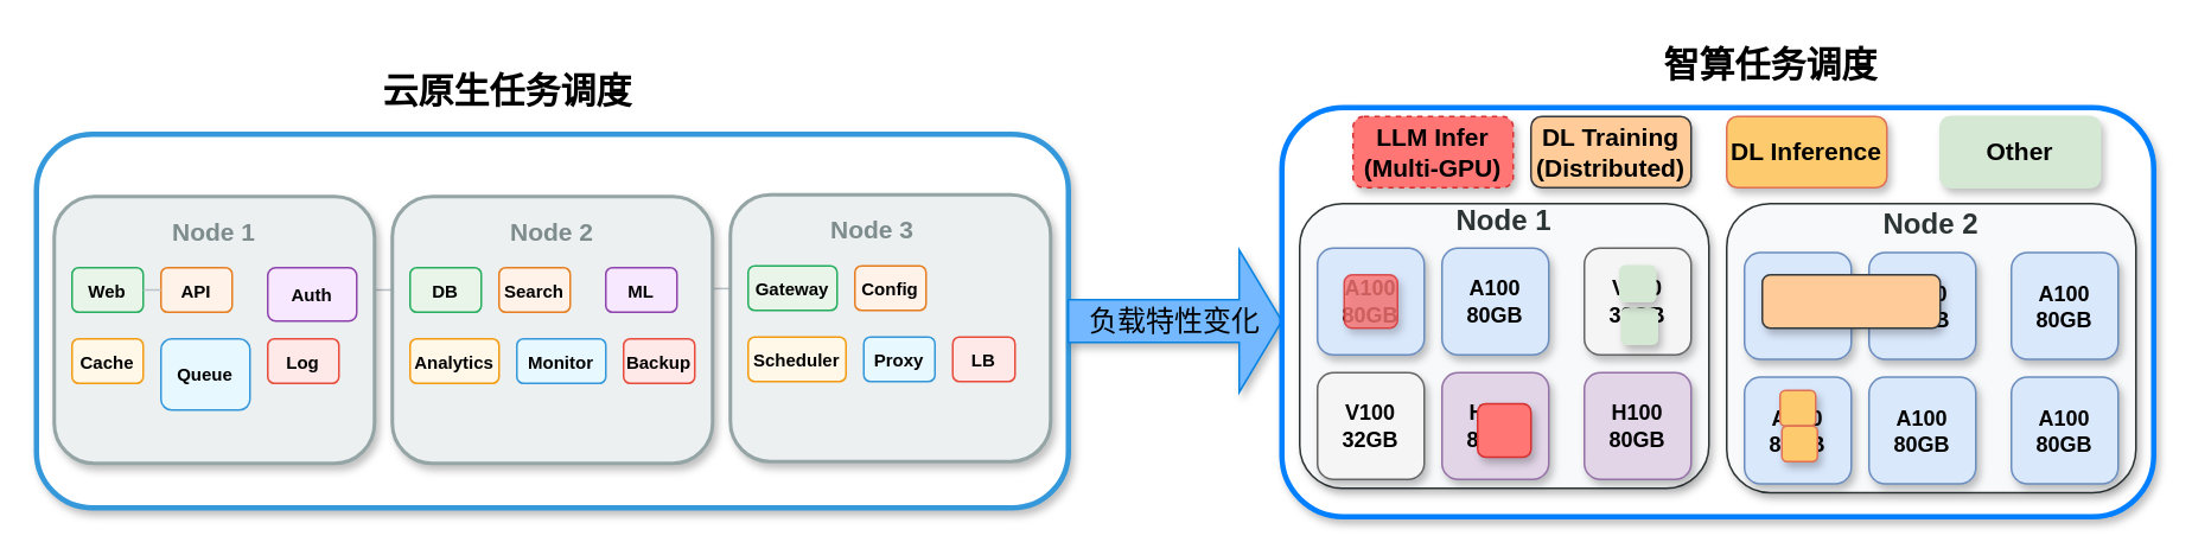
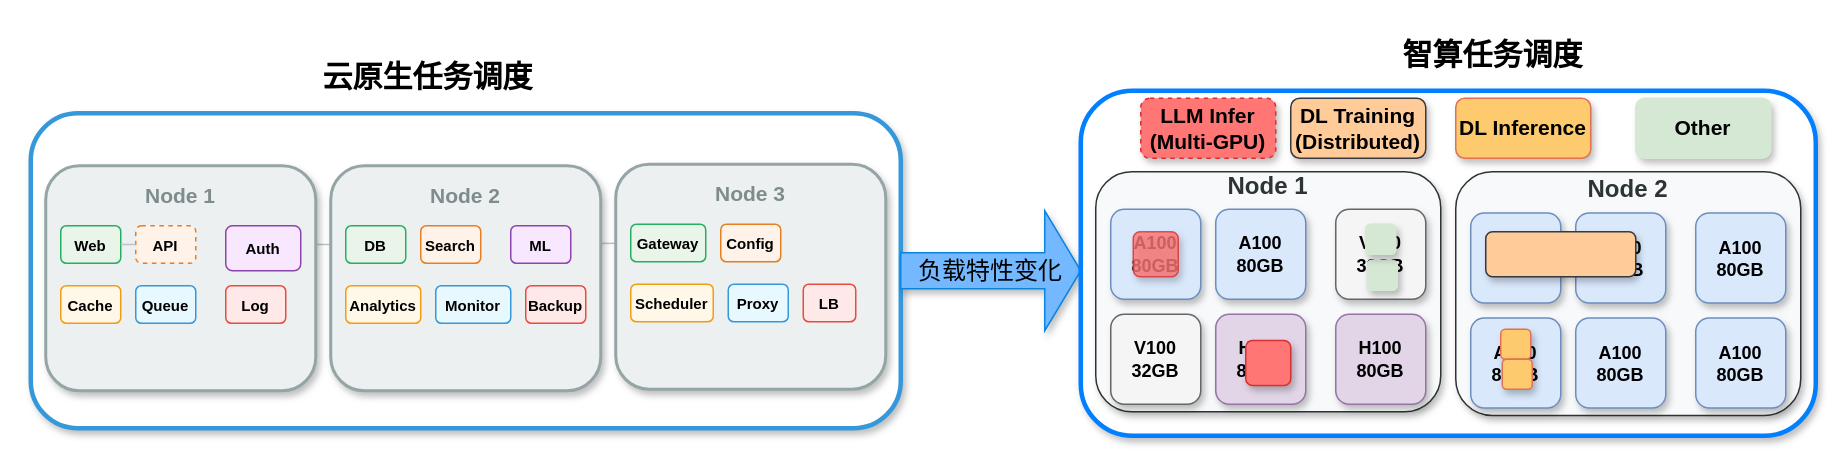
  <mxCell id="0" />
  <mxCell id="1" parent="0" />
  <mxCell id="2" value="" style="rounded=1;whiteSpace=wrap;html=1;fillColor=#ffffff;strokeColor=#3498db;strokeWidth=3;shadow=1;" parent="1" vertex="1"><mxGeometry x="20" y="75" width="580" height="210" as="geometry" /></mxCell>
  <mxCell id="3" value="&lt;font style=&quot;color: rgb(0, 0, 0);&quot;&gt;云原生任务调度&lt;/font&gt;" style="text;html=1;strokeColor=none;fillColor=none;align=center;verticalAlign=middle;whiteSpace=wrap;rounded=0;fontSize=20;fontStyle=1;fontColor=#3498db;" parent="1" vertex="1"><mxGeometry x="160" y="35" width="250" height="30" as="geometry" /></mxCell>
  <mxCell id="4" value="&lt;span style=&quot;font-size: 16px;&quot;&gt;负载特性变化&lt;/span&gt;" style="shape=singleArrow;whiteSpace=wrap;html=1;fillColor=#74b9ff;strokeColor=#0984e3;shadow=1;" parent="1" vertex="1"><mxGeometry x="600" y="140" width="120" height="80" as="geometry" /></mxCell>
  <mxCell id="5" value="" style="rounded=1;whiteSpace=wrap;html=1;fillColor=#ffffff;strokeColor=#007FFF;strokeWidth=3;shadow=1;" parent="1" vertex="1"><mxGeometry x="720" y="60" width="490" height="230" as="geometry" /></mxCell>
  <mxCell id="6" value="&lt;font style=&quot;color: rgb(0, 0, 0);&quot;&gt;智算任务调度&lt;/font&gt;" style="text;html=1;strokeColor=none;fillColor=none;align=center;verticalAlign=middle;whiteSpace=wrap;rounded=0;fontSize=20;fontStyle=1;fontColor=#e74c3c;" parent="1" vertex="1"><mxGeometry x="870" y="20" width="250" height="30" as="geometry" /></mxCell>
  <mxCell id="7" value="" style="rounded=1;whiteSpace=wrap;html=1;fillColor=#f8f9fa;strokeColor=#2d3436;strokeWidth=1;shadow=1;" parent="1" vertex="1"><mxGeometry x="730" y="114" width="230" height="160" as="geometry" /></mxCell>
  <mxCell id="8" value="Node 1" style="text;html=1;strokeColor=none;fillColor=none;align=center;verticalAlign=middle;whiteSpace=wrap;rounded=0;fontSize=16;fontStyle=1;fontColor=#2d3436;" parent="1" vertex="1"><mxGeometry x="795" y="110" width="100" height="25" as="geometry" /></mxCell>
  <mxCell id="9" value="&lt;font style=&quot;color: rgb(0, 0, 0);&quot;&gt;A100&lt;br&gt;80GB&lt;/font&gt;" style="rounded=1;whiteSpace=wrap;html=1;fillColor=#dae8fc;strokeColor=#6c8ebf;fontSize=12;fontStyle=1;shadow=1;" parent="1" vertex="1"><mxGeometry x="740" y="139" width="60" height="60" as="geometry" /></mxCell>
  <mxCell id="10" value="&lt;font style=&quot;color: rgb(0, 0, 0);&quot;&gt;A100&lt;br&gt;80GB&lt;/font&gt;" style="rounded=1;whiteSpace=wrap;html=1;fillColor=#dae8fc;strokeColor=#6c8ebf;fontSize=12;fontStyle=1;shadow=1;" parent="1" vertex="1"><mxGeometry x="810" y="139" width="60" height="60" as="geometry" /></mxCell>
  <mxCell id="11" value="&lt;font style=&quot;color: rgb(0, 0, 0);&quot;&gt;V100&lt;br&gt;32GB&lt;/font&gt;" style="rounded=1;whiteSpace=wrap;html=1;fillColor=#f5f5f5;strokeColor=#666666;fontSize=12;fontStyle=1;fontColor=#333333;shadow=1;" parent="1" vertex="1"><mxGeometry x="890" y="139" width="60" height="60" as="geometry" /></mxCell>
  <mxCell id="12" value="&lt;font style=&quot;color: rgb(0, 0, 0);&quot;&gt;V100&lt;br&gt;32GB&lt;/font&gt;" style="rounded=1;whiteSpace=wrap;html=1;fillColor=#f5f5f5;strokeColor=#666666;fontSize=12;fontStyle=1;fontColor=#333333;shadow=1;" parent="1" vertex="1"><mxGeometry x="740" y="209" width="60" height="60" as="geometry" /></mxCell>
  <mxCell id="13" value="&lt;font style=&quot;color: rgb(0, 0, 0);&quot;&gt;H100&lt;br&gt;80GB&lt;/font&gt;" style="rounded=1;whiteSpace=wrap;html=1;fillColor=#e1d5e7;strokeColor=#9673a6;fontSize=12;fontStyle=1;shadow=1;" parent="1" vertex="1"><mxGeometry x="810" y="209" width="60" height="60" as="geometry" /></mxCell>
  <mxCell id="14" value="&lt;font style=&quot;color: rgb(0, 0, 0);&quot;&gt;H100&lt;br&gt;80GB&lt;/font&gt;" style="rounded=1;whiteSpace=wrap;html=1;fillColor=#e1d5e7;strokeColor=#9673a6;fontSize=12;fontStyle=1;shadow=1;" parent="1" vertex="1"><mxGeometry x="890" y="209" width="60" height="60" as="geometry" /></mxCell>
  <mxCell id="15" value="" style="rounded=1;whiteSpace=wrap;html=1;fillColor=#f8f9fa;strokeColor=#2d3436;strokeWidth=1;shadow=1;" parent="1" vertex="1"><mxGeometry x="970" y="114" width="230" height="162.5" as="geometry" /></mxCell>
  <mxCell id="16" value="Node 2" style="text;html=1;strokeColor=none;fillColor=none;align=center;verticalAlign=middle;whiteSpace=wrap;rounded=0;fontSize=16;fontStyle=1;fontColor=#2d3436;" parent="1" vertex="1"><mxGeometry x="1035" y="112.5" width="100" height="25" as="geometry" /></mxCell>
  <mxCell id="17" value="&lt;font style=&quot;color: rgb(0, 0, 0);&quot;&gt;A100&lt;br&gt;80GB&lt;/font&gt;" style="rounded=1;whiteSpace=wrap;html=1;fillColor=#dae8fc;strokeColor=#6c8ebf;fontSize=12;fontStyle=1;shadow=1;" parent="1" vertex="1"><mxGeometry x="980" y="141.5" width="60" height="60" as="geometry" /></mxCell>
  <mxCell id="18" value="&lt;font style=&quot;color: rgb(0, 0, 0);&quot;&gt;A100&lt;br&gt;80GB&lt;/font&gt;" style="rounded=1;whiteSpace=wrap;html=1;fillColor=#dae8fc;strokeColor=#6c8ebf;fontSize=12;fontStyle=1;shadow=1;" parent="1" vertex="1"><mxGeometry x="1050" y="141.5" width="60" height="60" as="geometry" /></mxCell>
  <mxCell id="19" value="&lt;font style=&quot;color: rgb(0, 0, 0);&quot;&gt;A100&lt;br&gt;80GB&lt;/font&gt;" style="rounded=1;whiteSpace=wrap;html=1;fillColor=#dae8fc;strokeColor=#6c8ebf;fontSize=12;fontStyle=1;shadow=1;" parent="1" vertex="1"><mxGeometry x="1130" y="141.5" width="60" height="60" as="geometry" /></mxCell>
  <mxCell id="20" value="&lt;font style=&quot;color: rgb(0, 0, 0);&quot;&gt;A100&lt;br&gt;80GB&lt;/font&gt;" style="rounded=1;whiteSpace=wrap;html=1;fillColor=#dae8fc;strokeColor=#6c8ebf;fontSize=12;fontStyle=1;shadow=1;" parent="1" vertex="1"><mxGeometry x="980" y="211.5" width="60" height="60" as="geometry" /></mxCell>
  <mxCell id="21" value="&lt;font style=&quot;color: rgb(0, 0, 0);&quot;&gt;A100&lt;br&gt;80GB&lt;/font&gt;" style="rounded=1;whiteSpace=wrap;html=1;fillColor=#dae8fc;strokeColor=#6c8ebf;fontSize=12;fontStyle=1;shadow=1;" parent="1" vertex="1"><mxGeometry x="1050" y="211.5" width="60" height="60" as="geometry" /></mxCell>
  <mxCell id="22" value="&lt;font style=&quot;color: rgb(0, 0, 0);&quot;&gt;A100&lt;br&gt;80GB&lt;/font&gt;" style="rounded=1;whiteSpace=wrap;html=1;fillColor=#dae8fc;strokeColor=#6c8ebf;fontSize=12;fontStyle=1;shadow=1;" parent="1" vertex="1"><mxGeometry x="1130" y="211.5" width="60" height="60" as="geometry" /></mxCell>
  <mxCell id="23" value="&lt;font style=&quot;color: rgb(0, 0, 0);&quot;&gt;LLM Infer&lt;br&gt;(Multi-GPU)&lt;/font&gt;" style="rounded=1;whiteSpace=wrap;html=1;fillColor=#ff7675;strokeColor=#d63031;fontSize=14;fontStyle=1;fontColor=#ffffff;shadow=1;dashed=1;" parent="1" vertex="1"><mxGeometry x="760" y="65" width="90" height="40" as="geometry" /></mxCell>
  <mxCell id="24" value="&lt;font style=&quot;color: rgb(0, 0, 0);&quot;&gt;DL Training&lt;br&gt;(Distributed)&lt;/font&gt;" style="rounded=1;whiteSpace=wrap;html=1;fillColor=#ffcc99;strokeColor=#36393d;fontSize=14;fontStyle=1;shadow=1;" parent="1" vertex="1"><mxGeometry x="860" y="65" width="90" height="40" as="geometry" /></mxCell>
  <mxCell id="25" value="&lt;font color=&quot;#000000&quot;&gt;DL Inference&lt;/font&gt;" style="rounded=1;whiteSpace=wrap;html=1;fillColor=#fdcb6e;strokeColor=#e17055;fontSize=14;fontStyle=1;fontColor=#ffffff;shadow=1;" parent="1" vertex="1"><mxGeometry x="970" y="65" width="90" height="40" as="geometry" /></mxCell>
  <mxCell id="26" value="&lt;font color=&quot;#000000&quot;&gt;Other&lt;/font&gt;" style="rounded=1;whiteSpace=wrap;html=1;fillColor=#D5E8D4;strokeColor=#D5E8D4;fontSize=14;fontStyle=1;fontColor=#ffffff;shadow=1;" parent="1" vertex="1"><mxGeometry x="1090" y="65" width="90" height="40" as="geometry" /></mxCell>
  <mxCell id="27" value="" style="rounded=1;whiteSpace=wrap;html=1;fillColor=#ff7675;strokeColor=#d63031;fontSize=14;fontStyle=1;fontColor=#ffffff;shadow=1;opacity=80;" vertex="1" parent="1"><mxGeometry x="755" y="154" width="30" height="30" as="geometry" /></mxCell>
  <mxCell id="28" value="" style="rounded=1;whiteSpace=wrap;html=1;fillColor=#ff7675;strokeColor=#d63031;fontSize=14;fontStyle=1;fontColor=#ffffff;shadow=1;" vertex="1" parent="1"><mxGeometry x="830" y="226.5" width="30" height="30" as="geometry" /></mxCell>
  <mxCell id="29" value="" style="rounded=1;whiteSpace=wrap;html=1;fillColor=#ffcc99;strokeColor=#36393d;fontSize=14;fontStyle=1;shadow=1;" vertex="1" parent="1"><mxGeometry x="990" y="154" width="100" height="30" as="geometry" /></mxCell>
  <mxCell id="30" value="" style="rounded=1;whiteSpace=wrap;html=1;fillColor=#fdcb6e;strokeColor=#e17055;fontSize=14;fontStyle=1;fontColor=#ffffff;shadow=1;" vertex="1" parent="1"><mxGeometry x="1000" y="219" width="20" height="20" as="geometry" /></mxCell>
  <mxCell id="31" value="" style="rounded=1;whiteSpace=wrap;html=1;fillColor=#fdcb6e;strokeColor=#e17055;fontSize=14;fontStyle=1;fontColor=#ffffff;shadow=1;" vertex="1" parent="1"><mxGeometry x="1001" y="239" width="20" height="20" as="geometry" /></mxCell>
  <mxCell id="32" value="" style="rounded=1;whiteSpace=wrap;html=1;fillColor=#D5E8D4;strokeColor=#D5E8D4;fontSize=14;fontStyle=1;fontColor=#ffffff;shadow=1;" vertex="1" parent="1"><mxGeometry x="911" y="173" width="20" height="20" as="geometry" /></mxCell>
  <mxCell id="33" value="" style="rounded=1;whiteSpace=wrap;html=1;fillColor=#D5E8D4;strokeColor=#D5E8D4;fontSize=14;fontStyle=1;fontColor=#ffffff;shadow=1;" vertex="1" parent="1"><mxGeometry x="910" y="149" width="20" height="20" as="geometry" /></mxCell>
  <mxCell id="34" value="" style="group" vertex="1" connectable="0" parent="1"><mxGeometry x="30" y="109" width="560" height="151" as="geometry" /></mxCell>
  <mxCell id="35" value="" style="endArrow=diamond;html=1;rounded=1;strokeWidth=1;strokeColor=#bdc3c7;curved=1;" parent="34" source="41" target="50" edge="1"><mxGeometry width="50" height="50" relative="1" as="geometry"><mxPoint x="300" y="151" as="sourcePoint" /><mxPoint x="350" y="101" as="targetPoint" /></mxGeometry></mxCell>
  <mxCell id="36" value="" style="endArrow=none;html=1;rounded=1;strokeWidth=1;strokeColor=#bdc3c7;curved=1;" parent="34" source="51" target="59" edge="1"><mxGeometry width="50" height="50" relative="1" as="geometry"><mxPoint x="300" y="151" as="sourcePoint" /><mxPoint x="350" y="101" as="targetPoint" /></mxGeometry></mxCell>
  <mxCell id="37" value="" style="group" vertex="1" connectable="0" parent="34"><mxGeometry y="1" width="180" height="150" as="geometry" /></mxCell>
  <mxCell id="38" value="" style="rounded=1;whiteSpace=wrap;html=1;fillColor=#ecf0f1;strokeColor=#95a5a6;strokeWidth=2;shadow=1;" parent="37" vertex="1"><mxGeometry width="180" height="150" as="geometry" /></mxCell>
  <mxCell id="39" value="Node 1" style="text;html=1;strokeColor=none;fillColor=none;align=center;verticalAlign=middle;whiteSpace=wrap;rounded=0;fontSize=14;fontStyle=1;fontColor=#7f8c8d;" parent="37" vertex="1"><mxGeometry x="50" y="10" width="80" height="20" as="geometry" /></mxCell>
  <mxCell id="40" value="Web" style="rounded=1;whiteSpace=wrap;html=1;fillColor=#e8f5e8;strokeColor=#27ae60;fontSize=10;fontStyle=1;" parent="37" vertex="1"><mxGeometry x="10" y="40" width="40" height="25" as="geometry" /></mxCell>
- <mxCell id="41" value="API" style="rounded=1;whiteSpace=wrap;html=1;fillColor=#fff2e8;strokeColor=#e67e22;fontSize=10;fontStyle=1;" parent="37" vertex="1"><mxGeometry x="60" y="40" width="40" height="25" as="geometry" /></mxCell>
+ <mxCell id="41" value="API" style="rounded=1;whiteSpace=wrap;html=1;fillColor=#fff2e8;strokeColor=#e67e22;fontSize=10;fontStyle=1;dashed=1;" parent="37" vertex="1"><mxGeometry x="60" y="40" width="40" height="25" as="geometry" /></mxCell>
  <mxCell id="42" value="Auth" style="rounded=1;whiteSpace=wrap;html=1;fillColor=#f8e8ff;strokeColor=#8e44ad;fontSize=10;fontStyle=1;" parent="37" vertex="1"><mxGeometry x="120" y="40" width="50" height="30" as="geometry" /></mxCell>
  <mxCell id="43" value="Cache" style="rounded=1;whiteSpace=wrap;html=1;fillColor=#fff8e8;strokeColor=#f39c12;fontSize=10;fontStyle=1;" parent="37" vertex="1"><mxGeometry x="10" y="80" width="40" height="25" as="geometry" /></mxCell>
- <mxCell id="44" value="Queue" style="rounded=1;whiteSpace=wrap;html=1;fillColor=#e8f8ff;strokeColor=#3498db;fontSize=10;fontStyle=1;" parent="37" vertex="1"><mxGeometry x="60" y="80" width="50" height="40" as="geometry" /></mxCell>
+ <mxCell id="44" value="Queue" style="rounded=1;whiteSpace=wrap;html=1;fillColor=#e8f8ff;strokeColor=#3498db;fontSize=10;fontStyle=1;" parent="37" vertex="1"><mxGeometry x="60" y="80" width="40" height="25" as="geometry" /></mxCell>
  <mxCell id="45" value="Log" style="rounded=1;whiteSpace=wrap;html=1;fillColor=#ffe8e8;strokeColor=#e74c3c;fontSize=10;fontStyle=1;" parent="37" vertex="1"><mxGeometry x="120" y="80" width="40" height="25" as="geometry" /></mxCell>
  <mxCell id="46" value="" style="endArrow=none;html=1;rounded=1;strokeWidth=1;strokeColor=#bdc3c7;curved=1;" parent="37" source="40" target="41" edge="1"><mxGeometry width="50" height="50" relative="1" as="geometry"><mxPoint x="320" y="150" as="sourcePoint" /><mxPoint x="370" y="100" as="targetPoint" /></mxGeometry></mxCell>
  <mxCell id="47" value="" style="group" vertex="1" connectable="0" parent="34"><mxGeometry x="190" y="1" width="180" height="150" as="geometry" /></mxCell>
  <mxCell id="48" value="" style="rounded=1;whiteSpace=wrap;html=1;fillColor=#ecf0f1;strokeColor=#95a5a6;strokeWidth=2;shadow=1;" parent="47" vertex="1"><mxGeometry width="180" height="150" as="geometry" /></mxCell>
  <mxCell id="49" value="Node 2" style="text;html=1;strokeColor=none;fillColor=none;align=center;verticalAlign=middle;whiteSpace=wrap;rounded=0;fontSize=14;fontStyle=1;fontColor=#7f8c8d;" parent="47" vertex="1"><mxGeometry x="50" y="10" width="80" height="20" as="geometry" /></mxCell>
  <mxCell id="50" value="DB" style="rounded=1;whiteSpace=wrap;html=1;fillColor=#e8f5e8;strokeColor=#27ae60;fontSize=10;fontStyle=1;" parent="47" vertex="1"><mxGeometry x="10" y="40" width="40" height="25" as="geometry" /></mxCell>
  <mxCell id="51" value="Search" style="rounded=1;whiteSpace=wrap;html=1;fillColor=#fff2e8;strokeColor=#e67e22;fontSize=10;fontStyle=1;" parent="47" vertex="1"><mxGeometry x="60" y="40" width="40" height="25" as="geometry" /></mxCell>
  <mxCell id="52" value="ML" style="rounded=1;whiteSpace=wrap;html=1;fillColor=#f8e8ff;strokeColor=#8e44ad;fontSize=10;fontStyle=1;" parent="47" vertex="1"><mxGeometry x="120" y="40" width="40" height="25" as="geometry" /></mxCell>
  <mxCell id="53" value="Analytics" style="rounded=1;whiteSpace=wrap;html=1;fillColor=#fff8e8;strokeColor=#f39c12;fontSize=10;fontStyle=1;" parent="47" vertex="1"><mxGeometry x="10" y="80" width="50" height="25" as="geometry" /></mxCell>
  <mxCell id="54" value="Monitor" style="rounded=1;whiteSpace=wrap;html=1;fillColor=#e8f8ff;strokeColor=#3498db;fontSize=10;fontStyle=1;" parent="47" vertex="1"><mxGeometry x="70" y="80" width="50" height="25" as="geometry" /></mxCell>
  <mxCell id="55" value="Backup" style="rounded=1;whiteSpace=wrap;html=1;fillColor=#ffe8e8;strokeColor=#e74c3c;fontSize=10;fontStyle=1;" parent="47" vertex="1"><mxGeometry x="130" y="80" width="40" height="25" as="geometry" /></mxCell>
  <mxCell id="56" value="" style="group" vertex="1" connectable="0" parent="34"><mxGeometry x="380" width="180" height="150" as="geometry" /></mxCell>
  <mxCell id="57" value="" style="rounded=1;whiteSpace=wrap;html=1;fillColor=#ecf0f1;strokeColor=#95a5a6;strokeWidth=2;shadow=1;" parent="56" vertex="1"><mxGeometry width="180" height="150" as="geometry" /></mxCell>
- <mxCell id="58" value="Node 3" style="text;html=1;strokeColor=none;fillColor=none;align=center;verticalAlign=middle;whiteSpace=wrap;rounded=0;fontSize=14;fontStyle=1;fontColor=#7f8c8d;" parent="56" vertex="1"><mxGeometry x="40" y="10" width="80" height="20" as="geometry" /></mxCell>
+ <mxCell id="58" value="Node 3" style="text;html=1;strokeColor=none;fillColor=none;align=center;verticalAlign=middle;whiteSpace=wrap;rounded=0;fontSize=14;fontStyle=1;fontColor=#7f8c8d;" parent="56" vertex="1"><mxGeometry x="50" y="10" width="80" height="20" as="geometry" /></mxCell>
  <mxCell id="59" value="Gateway" style="rounded=1;whiteSpace=wrap;html=1;fillColor=#e8f5e8;strokeColor=#27ae60;fontSize=10;fontStyle=1;" parent="56" vertex="1"><mxGeometry x="10" y="40" width="50" height="25" as="geometry" /></mxCell>
  <mxCell id="60" value="Config" style="rounded=1;whiteSpace=wrap;html=1;fillColor=#fff2e8;strokeColor=#e67e22;fontSize=10;fontStyle=1;" parent="56" vertex="1"><mxGeometry x="70" y="40" width="40" height="25" as="geometry" /></mxCell>
  <mxCell id="61" value="Scheduler" style="rounded=1;whiteSpace=wrap;html=1;fillColor=#fff8e8;strokeColor=#f39c12;fontSize=10;fontStyle=1;" parent="56" vertex="1"><mxGeometry x="10" y="80" width="55" height="25" as="geometry" /></mxCell>
  <mxCell id="62" value="Proxy" style="rounded=1;whiteSpace=wrap;html=1;fillColor=#e8f8ff;strokeColor=#3498db;fontSize=10;fontStyle=1;" parent="56" vertex="1"><mxGeometry x="75" y="80" width="40" height="25" as="geometry" /></mxCell>
  <mxCell id="63" value="LB" style="rounded=1;whiteSpace=wrap;html=1;fillColor=#ffe8e8;strokeColor=#e74c3c;fontSize=10;fontStyle=1;" parent="56" vertex="1"><mxGeometry x="125" y="80" width="35" height="25" as="geometry" /></mxCell>
